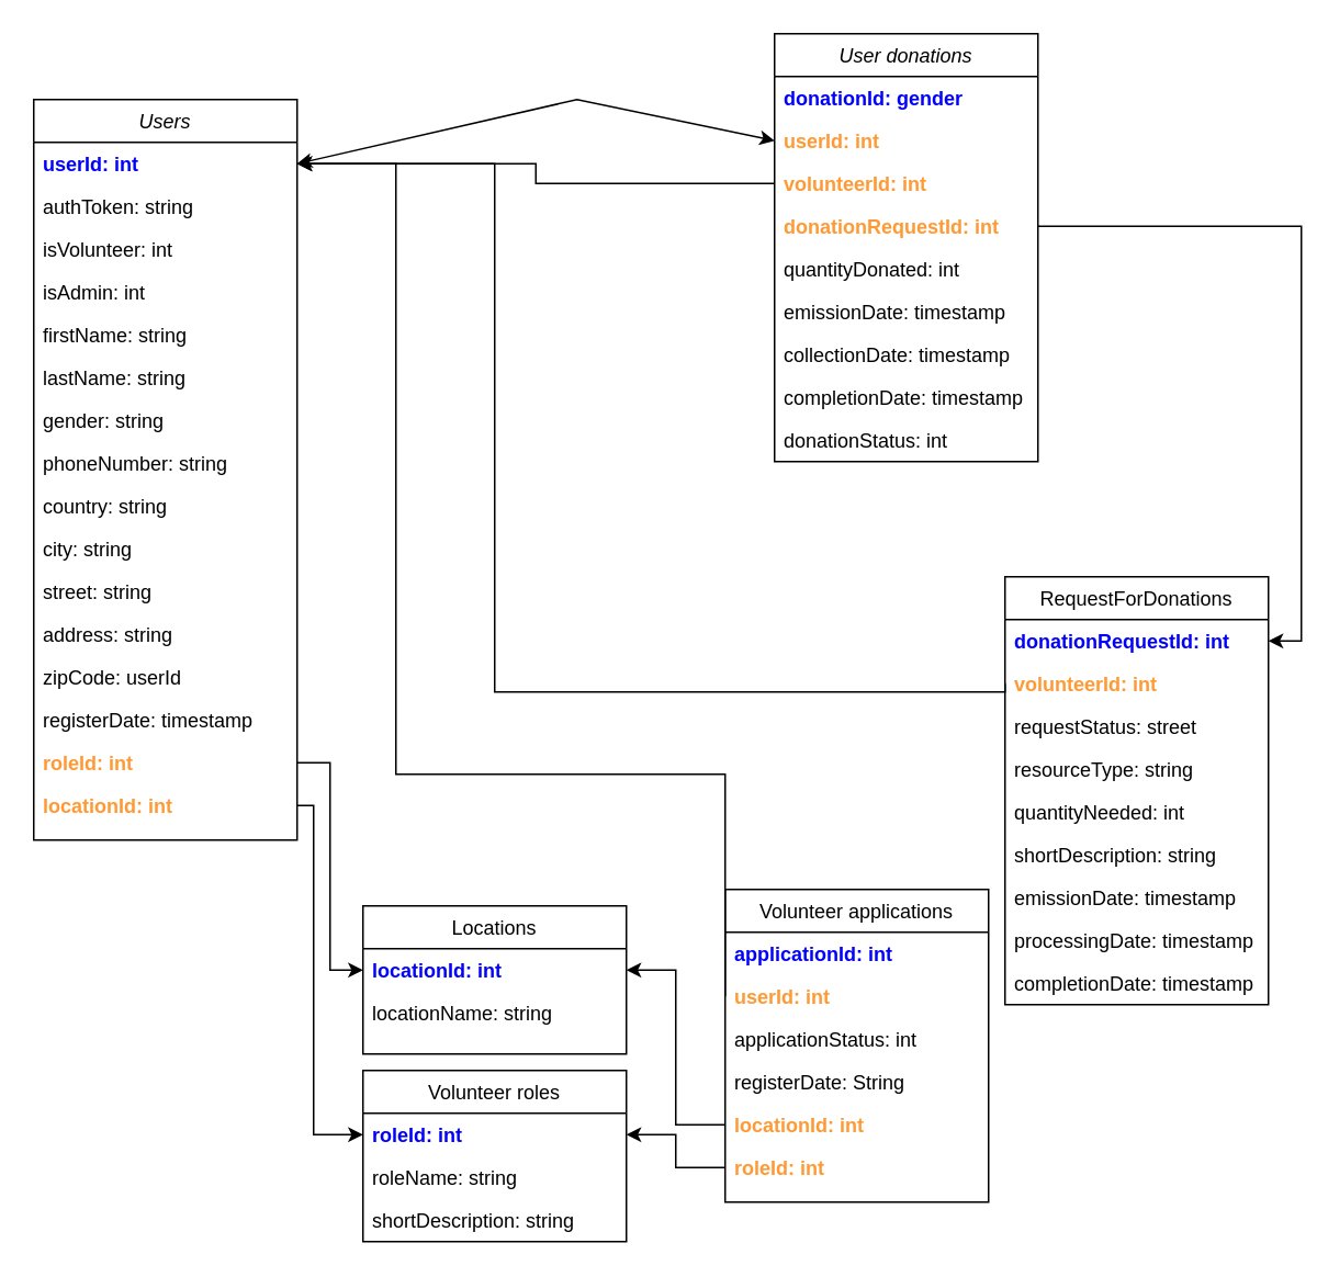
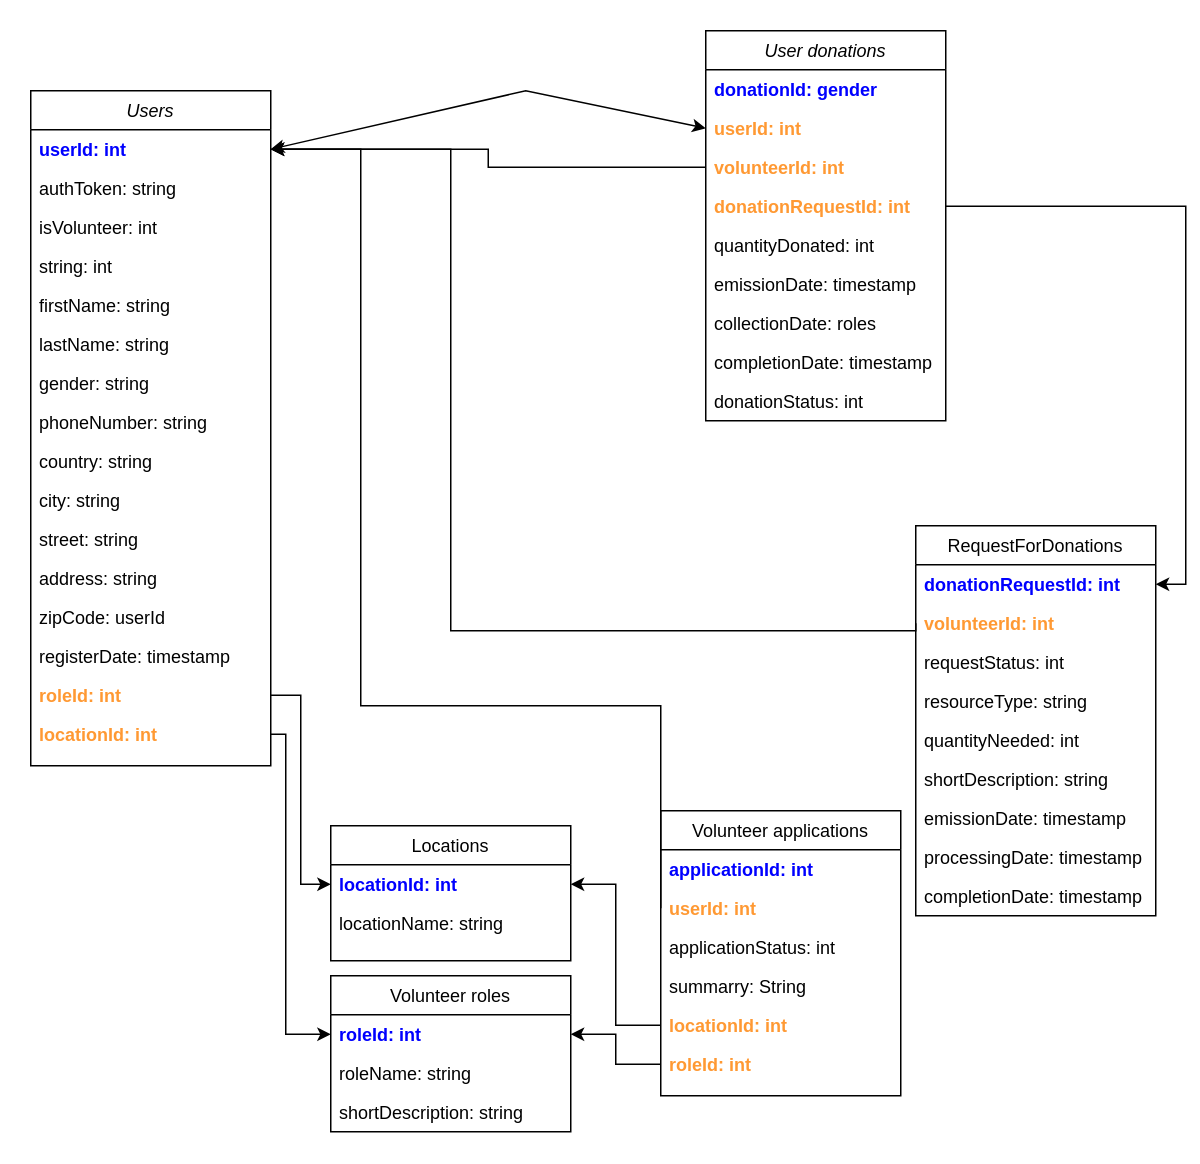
  <mxCell id="0" />
  <mxCell id="1" parent="0" />
  <mxCell id="2" value="Users" style="swimlane;fontStyle=2;align=center;verticalAlign=top;childLayout=stackLayout;horizontal=1;startSize=26;horizontalStack=0;resizeParent=1;resizeLast=0;collapsible=1;marginBottom=0;rounded=0;shadow=0;strokeWidth=1;" parent="1" vertex="1"><mxGeometry x="20" y="60" width="160" height="450" as="geometry"><mxRectangle x="230" y="140" width="160" height="26" as="alternateBounds" /></mxGeometry></mxCell>
  <mxCell id="3" value="userId: int" style="text;align=left;verticalAlign=top;spacingLeft=4;spacingRight=4;overflow=hidden;rotatable=0;points=[[0,0.5],[1,0.5]];portConstraint=eastwest;fontColor=#0000FF;fontStyle=1" parent="2" vertex="1"><mxGeometry y="26" width="160" height="26" as="geometry" /></mxCell>
  <mxCell id="4" value="authToken: string" style="text;align=left;verticalAlign=top;spacingLeft=4;spacingRight=4;overflow=hidden;rotatable=0;points=[[0,0.5],[1,0.5]];portConstraint=eastwest;rounded=0;shadow=0;html=0;" parent="2" vertex="1"><mxGeometry y="52" width="160" height="26" as="geometry" /></mxCell>
  <mxCell id="5" value="isVolunteer: int" style="text;align=left;verticalAlign=top;spacingLeft=4;spacingRight=4;overflow=hidden;rotatable=0;points=[[0,0.5],[1,0.5]];portConstraint=eastwest;rounded=0;shadow=0;html=0;" parent="2" vertex="1"><mxGeometry y="78" width="160" height="26" as="geometry" /></mxCell>
- <mxCell id="6" value="isAdmin: int" style="text;align=left;verticalAlign=top;spacingLeft=4;spacingRight=4;overflow=hidden;rotatable=0;points=[[0,0.5],[1,0.5]];portConstraint=eastwest;" vertex="1" parent="2"><mxGeometry y="104" width="160" height="26" as="geometry" /></mxCell>
+ <mxCell id="6" value="string: int" style="text;align=left;verticalAlign=top;spacingLeft=4;spacingRight=4;overflow=hidden;rotatable=0;points=[[0,0.5],[1,0.5]];portConstraint=eastwest;" vertex="1" parent="2"><mxGeometry y="104" width="160" height="26" as="geometry" /></mxCell>
  <mxCell id="7" value="firstName: string" style="text;align=left;verticalAlign=top;spacingLeft=4;spacingRight=4;overflow=hidden;rotatable=0;points=[[0,0.5],[1,0.5]];portConstraint=eastwest;" vertex="1" parent="2"><mxGeometry y="130" width="160" height="26" as="geometry" /></mxCell>
  <mxCell id="8" value="lastName: string" style="text;align=left;verticalAlign=top;spacingLeft=4;spacingRight=4;overflow=hidden;rotatable=0;points=[[0,0.5],[1,0.5]];portConstraint=eastwest;rounded=0;shadow=0;html=0;" vertex="1" parent="2"><mxGeometry y="156" width="160" height="26" as="geometry" /></mxCell>
  <mxCell id="9" value="gender: string" style="text;align=left;verticalAlign=top;spacingLeft=4;spacingRight=4;overflow=hidden;rotatable=0;points=[[0,0.5],[1,0.5]];portConstraint=eastwest;" vertex="1" parent="2"><mxGeometry y="182" width="160" height="26" as="geometry" /></mxCell>
  <mxCell id="10" value="phoneNumber: string" style="text;align=left;verticalAlign=top;spacingLeft=4;spacingRight=4;overflow=hidden;rotatable=0;points=[[0,0.5],[1,0.5]];portConstraint=eastwest;rounded=0;shadow=0;html=0;" vertex="1" parent="2"><mxGeometry y="208" width="160" height="26" as="geometry" /></mxCell>
  <mxCell id="11" value="country: string" style="text;align=left;verticalAlign=top;spacingLeft=4;spacingRight=4;overflow=hidden;rotatable=0;points=[[0,0.5],[1,0.5]];portConstraint=eastwest;" vertex="1" parent="2"><mxGeometry y="234" width="160" height="26" as="geometry" /></mxCell>
  <mxCell id="12" value="city: string" style="text;align=left;verticalAlign=top;spacingLeft=4;spacingRight=4;overflow=hidden;rotatable=0;points=[[0,0.5],[1,0.5]];portConstraint=eastwest;rounded=0;shadow=0;html=0;" vertex="1" parent="2"><mxGeometry y="260" width="160" height="26" as="geometry" /></mxCell>
  <mxCell id="13" value="street: string" style="text;align=left;verticalAlign=top;spacingLeft=4;spacingRight=4;overflow=hidden;rotatable=0;points=[[0,0.5],[1,0.5]];portConstraint=eastwest;" vertex="1" parent="2"><mxGeometry y="286" width="160" height="26" as="geometry" /></mxCell>
  <mxCell id="14" value="address: string" style="text;align=left;verticalAlign=top;spacingLeft=4;spacingRight=4;overflow=hidden;rotatable=0;points=[[0,0.5],[1,0.5]];portConstraint=eastwest;rounded=0;shadow=0;html=0;" vertex="1" parent="2"><mxGeometry y="312" width="160" height="26" as="geometry" /></mxCell>
  <mxCell id="15" value="zipCode: userId" style="text;align=left;verticalAlign=top;spacingLeft=4;spacingRight=4;overflow=hidden;rotatable=0;points=[[0,0.5],[1,0.5]];portConstraint=eastwest;rounded=0;shadow=0;html=0;" vertex="1" parent="2"><mxGeometry y="338" width="160" height="26" as="geometry" /></mxCell>
  <mxCell id="16" value="registerDate: timestamp" style="text;align=left;verticalAlign=top;spacingLeft=4;spacingRight=4;overflow=hidden;rotatable=0;points=[[0,0.5],[1,0.5]];portConstraint=eastwest;rounded=0;shadow=0;html=0;" vertex="1" parent="2"><mxGeometry y="364" width="160" height="26" as="geometry" /></mxCell>
  <mxCell id="17" value="roleId: int" style="text;align=left;verticalAlign=top;spacingLeft=4;spacingRight=4;overflow=hidden;rotatable=0;points=[[0,0.5],[1,0.5]];portConstraint=eastwest;rounded=0;shadow=0;html=0;fontStyle=1;fontColor=#FF9933;" vertex="1" parent="2"><mxGeometry y="390" width="160" height="26" as="geometry" /></mxCell>
  <mxCell id="18" value="locationId: int" style="text;align=left;verticalAlign=top;spacingLeft=4;spacingRight=4;overflow=hidden;rotatable=0;points=[[0,0.5],[1,0.5]];portConstraint=eastwest;rounded=0;shadow=0;html=0;fontStyle=1;fontColor=#FF9933;" vertex="1" parent="2"><mxGeometry y="416" width="160" height="26" as="geometry" /></mxCell>
  <mxCell id="19" value="Volunteer roles" style="swimlane;fontStyle=0;align=center;verticalAlign=top;childLayout=stackLayout;horizontal=1;startSize=26;horizontalStack=0;resizeParent=1;resizeLast=0;collapsible=1;marginBottom=0;rounded=0;shadow=0;strokeWidth=1;" parent="1" vertex="1"><mxGeometry x="220" y="650" width="160" height="104" as="geometry"><mxRectangle x="130" y="380" width="160" height="26" as="alternateBounds" /></mxGeometry></mxCell>
  <mxCell id="20" value="roleId: int" style="text;align=left;verticalAlign=top;spacingLeft=4;spacingRight=4;overflow=hidden;rotatable=0;points=[[0,0.5],[1,0.5]];portConstraint=eastwest;fontColor=#0000FF;fontStyle=1" parent="19" vertex="1"><mxGeometry y="26" width="160" height="26" as="geometry" /></mxCell>
  <mxCell id="21" value="roleName: string" style="text;align=left;verticalAlign=top;spacingLeft=4;spacingRight=4;overflow=hidden;rotatable=0;points=[[0,0.5],[1,0.5]];portConstraint=eastwest;" vertex="1" parent="19"><mxGeometry y="52" width="160" height="26" as="geometry" /></mxCell>
  <mxCell id="22" value="shortDescription: string" style="text;align=left;verticalAlign=top;spacingLeft=4;spacingRight=4;overflow=hidden;rotatable=0;points=[[0,0.5],[1,0.5]];portConstraint=eastwest;" vertex="1" parent="19"><mxGeometry y="78" width="160" height="26" as="geometry" /></mxCell>
  <mxCell id="23" value="Locations" style="swimlane;fontStyle=0;align=center;verticalAlign=top;childLayout=stackLayout;horizontal=1;startSize=26;horizontalStack=0;resizeParent=1;resizeLast=0;collapsible=1;marginBottom=0;rounded=0;shadow=0;strokeWidth=1;" parent="1" vertex="1"><mxGeometry x="220" y="550" width="160" height="90" as="geometry"><mxRectangle x="550" y="140" width="160" height="26" as="alternateBounds" /></mxGeometry></mxCell>
  <mxCell id="24" value="locationId: int" style="text;align=left;verticalAlign=top;spacingLeft=4;spacingRight=4;overflow=hidden;rotatable=0;points=[[0,0.5],[1,0.5]];portConstraint=eastwest;fontColor=#0000FF;fontStyle=1" parent="23" vertex="1"><mxGeometry y="26" width="160" height="26" as="geometry" /></mxCell>
  <mxCell id="25" value="locationName: string" style="text;align=left;verticalAlign=top;spacingLeft=4;spacingRight=4;overflow=hidden;rotatable=0;points=[[0,0.5],[1,0.5]];portConstraint=eastwest;" vertex="1" parent="23"><mxGeometry y="52" width="160" height="26" as="geometry" /></mxCell>
  <mxCell id="26" value="RequestForDonations" style="swimlane;fontStyle=0;align=center;verticalAlign=top;childLayout=stackLayout;horizontal=1;startSize=26;horizontalStack=0;resizeParent=1;resizeLast=0;collapsible=1;marginBottom=0;rounded=0;shadow=0;strokeWidth=1;" vertex="1" parent="1"><mxGeometry x="610" y="350" width="160" height="260" as="geometry"><mxRectangle x="550" y="140" width="160" height="26" as="alternateBounds" /></mxGeometry></mxCell>
  <mxCell id="27" value="donationRequestId: int" style="text;align=left;verticalAlign=top;spacingLeft=4;spacingRight=4;overflow=hidden;rotatable=0;points=[[0,0.5],[1,0.5]];portConstraint=eastwest;fontColor=#0000FF;fontStyle=1" vertex="1" parent="26"><mxGeometry y="26" width="160" height="26" as="geometry" /></mxCell>
  <mxCell id="28" value="volunteerId: int" style="text;align=left;verticalAlign=top;spacingLeft=4;spacingRight=4;overflow=hidden;rotatable=0;points=[[0,0.5],[1,0.5]];portConstraint=eastwest;rounded=0;shadow=0;html=0;fontStyle=1;fontColor=#FF9933;" vertex="1" parent="26"><mxGeometry y="52" width="160" height="26" as="geometry" /></mxCell>
- <mxCell id="29" value="requestStatus: street" style="text;align=left;verticalAlign=top;spacingLeft=4;spacingRight=4;overflow=hidden;rotatable=0;points=[[0,0.5],[1,0.5]];portConstraint=eastwest;rounded=0;shadow=0;html=0;" vertex="1" parent="26"><mxGeometry y="78" width="160" height="26" as="geometry" /></mxCell>
+ <mxCell id="29" value="requestStatus: int" style="text;align=left;verticalAlign=top;spacingLeft=4;spacingRight=4;overflow=hidden;rotatable=0;points=[[0,0.5],[1,0.5]];portConstraint=eastwest;rounded=0;shadow=0;html=0;" vertex="1" parent="26"><mxGeometry y="78" width="160" height="26" as="geometry" /></mxCell>
  <mxCell id="30" value="resourceType: string" style="text;align=left;verticalAlign=top;spacingLeft=4;spacingRight=4;overflow=hidden;rotatable=0;points=[[0,0.5],[1,0.5]];portConstraint=eastwest;rounded=0;shadow=0;html=0;" vertex="1" parent="26"><mxGeometry y="104" width="160" height="26" as="geometry" /></mxCell>
  <mxCell id="31" value="quantityNeeded: int" style="text;align=left;verticalAlign=top;spacingLeft=4;spacingRight=4;overflow=hidden;rotatable=0;points=[[0,0.5],[1,0.5]];portConstraint=eastwest;rounded=0;shadow=0;html=0;" vertex="1" parent="26"><mxGeometry y="130" width="160" height="26" as="geometry" /></mxCell>
  <mxCell id="32" value="shortDescription: string" style="text;align=left;verticalAlign=top;spacingLeft=4;spacingRight=4;overflow=hidden;rotatable=0;points=[[0,0.5],[1,0.5]];portConstraint=eastwest;rounded=0;shadow=0;html=0;" vertex="1" parent="26"><mxGeometry y="156" width="160" height="26" as="geometry" /></mxCell>
  <mxCell id="33" value="emissionDate: timestamp" style="text;align=left;verticalAlign=top;spacingLeft=4;spacingRight=4;overflow=hidden;rotatable=0;points=[[0,0.5],[1,0.5]];portConstraint=eastwest;rounded=0;shadow=0;html=0;" vertex="1" parent="26"><mxGeometry y="182" width="160" height="26" as="geometry" /></mxCell>
  <mxCell id="34" value="processingDate: timestamp" style="text;align=left;verticalAlign=top;spacingLeft=4;spacingRight=4;overflow=hidden;rotatable=0;points=[[0,0.5],[1,0.5]];portConstraint=eastwest;rounded=0;shadow=0;html=0;" vertex="1" parent="26"><mxGeometry y="208" width="160" height="26" as="geometry" /></mxCell>
  <mxCell id="35" value="completionDate: timestamp" style="text;align=left;verticalAlign=top;spacingLeft=4;spacingRight=4;overflow=hidden;rotatable=0;points=[[0,0.5],[1,0.5]];portConstraint=eastwest;rounded=0;shadow=0;html=0;" vertex="1" parent="26"><mxGeometry y="234" width="160" height="26" as="geometry" /></mxCell>
  <mxCell id="36" value="Volunteer applications" style="swimlane;fontStyle=0;align=center;verticalAlign=top;childLayout=stackLayout;horizontal=1;startSize=26;horizontalStack=0;resizeParent=1;resizeLast=0;collapsible=1;marginBottom=0;rounded=0;shadow=0;strokeWidth=1;" vertex="1" parent="1"><mxGeometry x="440" y="540" width="160" height="190" as="geometry"><mxRectangle x="550" y="140" width="160" height="26" as="alternateBounds" /></mxGeometry></mxCell>
  <mxCell id="37" value="applicationId: int" style="text;align=left;verticalAlign=top;spacingLeft=4;spacingRight=4;overflow=hidden;rotatable=0;points=[[0,0.5],[1,0.5]];portConstraint=eastwest;fontColor=#0000FF;fontStyle=1" vertex="1" parent="36"><mxGeometry y="26" width="160" height="26" as="geometry" /></mxCell>
  <mxCell id="38" value="userId: int" style="text;align=left;verticalAlign=top;spacingLeft=4;spacingRight=4;overflow=hidden;rotatable=0;points=[[0,0.5],[1,0.5]];portConstraint=eastwest;rounded=0;shadow=0;html=0;fontStyle=1;fontColor=#FF9933;" vertex="1" parent="36"><mxGeometry y="52" width="160" height="26" as="geometry" /></mxCell>
  <mxCell id="39" value="applicationStatus: int" style="text;align=left;verticalAlign=top;spacingLeft=4;spacingRight=4;overflow=hidden;rotatable=0;points=[[0,0.5],[1,0.5]];portConstraint=eastwest;rounded=0;shadow=0;html=0;" vertex="1" parent="36"><mxGeometry y="78" width="160" height="26" as="geometry" /></mxCell>
- <mxCell id="40" value="registerDate: String" style="text;align=left;verticalAlign=top;spacingLeft=4;spacingRight=4;overflow=hidden;rotatable=0;points=[[0,0.5],[1,0.5]];portConstraint=eastwest;rounded=0;shadow=0;html=0;" vertex="1" parent="36"><mxGeometry y="104" width="160" height="26" as="geometry" /></mxCell>
+ <mxCell id="40" value="summarry: String" style="text;align=left;verticalAlign=top;spacingLeft=4;spacingRight=4;overflow=hidden;rotatable=0;points=[[0,0.5],[1,0.5]];portConstraint=eastwest;rounded=0;shadow=0;html=0;" vertex="1" parent="36"><mxGeometry y="104" width="160" height="26" as="geometry" /></mxCell>
  <mxCell id="41" value="locationId: int" style="text;align=left;verticalAlign=top;spacingLeft=4;spacingRight=4;overflow=hidden;rotatable=0;points=[[0,0.5],[1,0.5]];portConstraint=eastwest;rounded=0;shadow=0;html=0;fontStyle=1;fontColor=#FF9933;" vertex="1" parent="36"><mxGeometry y="130" width="160" height="26" as="geometry" /></mxCell>
  <mxCell id="42" value="roleId: int" style="text;align=left;verticalAlign=top;spacingLeft=4;spacingRight=4;overflow=hidden;rotatable=0;points=[[0,0.5],[1,0.5]];portConstraint=eastwest;rounded=0;shadow=0;html=0;fontColor=#FF9933;fontStyle=1" vertex="1" parent="36"><mxGeometry y="156" width="160" height="26" as="geometry" /></mxCell>
  <mxCell id="43" value="User donations" style="swimlane;fontStyle=2;align=center;verticalAlign=top;childLayout=stackLayout;horizontal=1;startSize=26;horizontalStack=0;resizeParent=1;resizeLast=0;collapsible=1;marginBottom=0;rounded=0;shadow=0;strokeWidth=1;" vertex="1" parent="1"><mxGeometry x="470" y="20" width="160" height="260" as="geometry"><mxRectangle x="230" y="140" width="160" height="26" as="alternateBounds" /></mxGeometry></mxCell>
  <mxCell id="44" value="donationId: gender" style="text;align=left;verticalAlign=top;spacingLeft=4;spacingRight=4;overflow=hidden;rotatable=0;points=[[0,0.5],[1,0.5]];portConstraint=eastwest;fontColor=#0000FF;fontStyle=1" vertex="1" parent="43"><mxGeometry y="26" width="160" height="26" as="geometry" /></mxCell>
  <mxCell id="45" value="userId: int" style="text;align=left;verticalAlign=top;spacingLeft=4;spacingRight=4;overflow=hidden;rotatable=0;points=[[0,0.5],[1,0.5]];portConstraint=eastwest;rounded=0;shadow=0;html=0;fontStyle=1;fontColor=#FF9933;" vertex="1" parent="43"><mxGeometry y="52" width="160" height="26" as="geometry" /></mxCell>
  <mxCell id="46" value="volunteerId: int" style="text;align=left;verticalAlign=top;spacingLeft=4;spacingRight=4;overflow=hidden;rotatable=0;points=[[0,0.5],[1,0.5]];portConstraint=eastwest;rounded=0;shadow=0;html=0;fontStyle=1;fontColor=#FF9933;" vertex="1" parent="43"><mxGeometry y="78" width="160" height="26" as="geometry" /></mxCell>
  <mxCell id="47" value="donationRequestId: int" style="text;align=left;verticalAlign=top;spacingLeft=4;spacingRight=4;overflow=hidden;rotatable=0;points=[[0,0.5],[1,0.5]];portConstraint=eastwest;fontStyle=1;fontColor=#FF9933;" vertex="1" parent="43"><mxGeometry y="104" width="160" height="26" as="geometry" /></mxCell>
  <mxCell id="48" value="quantityDonated: int" style="text;align=left;verticalAlign=top;spacingLeft=4;spacingRight=4;overflow=hidden;rotatable=0;points=[[0,0.5],[1,0.5]];portConstraint=eastwest;" vertex="1" parent="43"><mxGeometry y="130" width="160" height="26" as="geometry" /></mxCell>
  <mxCell id="49" value="emissionDate: timestamp" style="text;align=left;verticalAlign=top;spacingLeft=4;spacingRight=4;overflow=hidden;rotatable=0;points=[[0,0.5],[1,0.5]];portConstraint=eastwest;rounded=0;shadow=0;html=0;" vertex="1" parent="43"><mxGeometry y="156" width="160" height="26" as="geometry" /></mxCell>
- <mxCell id="50" value="collectionDate: timestamp" style="text;align=left;verticalAlign=top;spacingLeft=4;spacingRight=4;overflow=hidden;rotatable=0;points=[[0,0.5],[1,0.5]];portConstraint=eastwest;" vertex="1" parent="43"><mxGeometry y="182" width="160" height="26" as="geometry" /></mxCell>
+ <mxCell id="50" value="collectionDate: roles" style="text;align=left;verticalAlign=top;spacingLeft=4;spacingRight=4;overflow=hidden;rotatable=0;points=[[0,0.5],[1,0.5]];portConstraint=eastwest;" vertex="1" parent="43"><mxGeometry y="182" width="160" height="26" as="geometry" /></mxCell>
  <mxCell id="51" value="completionDate: timestamp" style="text;align=left;verticalAlign=top;spacingLeft=4;spacingRight=4;overflow=hidden;rotatable=0;points=[[0,0.5],[1,0.5]];portConstraint=eastwest;rounded=0;shadow=0;html=0;" vertex="1" parent="43"><mxGeometry y="208" width="160" height="26" as="geometry" /></mxCell>
  <mxCell id="52" value="donationStatus: int" style="text;align=left;verticalAlign=top;spacingLeft=4;spacingRight=4;overflow=hidden;rotatable=0;points=[[0,0.5],[1,0.5]];portConstraint=eastwest;" vertex="1" parent="43"><mxGeometry y="234" width="160" height="26" as="geometry" /></mxCell>
  <mxCell id="53" value="" style="endArrow=classic;startArrow=classic;html=1;rounded=0;fontColor=#FF9933;exitX=1;exitY=0.5;exitDx=0;exitDy=0;entryX=0;entryY=0.5;entryDx=0;entryDy=0;" edge="1" parent="1" source="3" target="45"><mxGeometry width="50" height="50" relative="1" as="geometry"><mxPoint x="390" y="430" as="sourcePoint" /><mxPoint x="340" y="310" as="targetPoint" /><Array as="points"><mxPoint x="350" y="60" /></Array></mxGeometry></mxCell>
  <mxCell id="54" style="edgeStyle=orthogonalEdgeStyle;rounded=0;orthogonalLoop=1;jettySize=auto;html=1;exitX=1;exitY=0.5;exitDx=0;exitDy=0;entryX=0;entryY=0.5;entryDx=0;entryDy=0;fontColor=#FF9933;" edge="1" parent="1" source="17" target="24"><mxGeometry relative="1" as="geometry" /></mxCell>
  <mxCell id="55" style="edgeStyle=orthogonalEdgeStyle;rounded=0;orthogonalLoop=1;jettySize=auto;html=1;exitX=1;exitY=0.5;exitDx=0;exitDy=0;entryX=0;entryY=0.5;entryDx=0;entryDy=0;fontColor=#FF9933;" edge="1" parent="1" source="18" target="20"><mxGeometry relative="1" as="geometry"><Array as="points"><mxPoint x="190" y="489" /><mxPoint x="190" y="689" /></Array></mxGeometry></mxCell>
  <mxCell id="56" style="edgeStyle=orthogonalEdgeStyle;rounded=0;orthogonalLoop=1;jettySize=auto;html=1;exitX=0;exitY=0.5;exitDx=0;exitDy=0;entryX=1;entryY=0.5;entryDx=0;entryDy=0;fontColor=#FF9933;" edge="1" parent="1" source="38" target="3"><mxGeometry relative="1" as="geometry"><Array as="points"><mxPoint x="440" y="470" /><mxPoint x="240" y="470" /><mxPoint x="240" y="99" /></Array></mxGeometry></mxCell>
  <mxCell id="57" style="edgeStyle=orthogonalEdgeStyle;rounded=0;orthogonalLoop=1;jettySize=auto;html=1;exitX=0;exitY=0.5;exitDx=0;exitDy=0;entryX=1;entryY=0.5;entryDx=0;entryDy=0;fontColor=#FF9933;" edge="1" parent="1" source="28" target="3"><mxGeometry relative="1" as="geometry"><Array as="points"><mxPoint x="610" y="420" /><mxPoint x="300" y="420" /><mxPoint x="300" y="99" /></Array></mxGeometry></mxCell>
  <mxCell id="58" style="edgeStyle=orthogonalEdgeStyle;rounded=0;orthogonalLoop=1;jettySize=auto;html=1;exitX=1;exitY=0.5;exitDx=0;exitDy=0;entryX=1;entryY=0.5;entryDx=0;entryDy=0;fontColor=#FF9933;" edge="1" parent="1" source="47" target="27"><mxGeometry relative="1" as="geometry" /></mxCell>
  <mxCell id="59" style="edgeStyle=orthogonalEdgeStyle;rounded=0;orthogonalLoop=1;jettySize=auto;html=1;entryX=1;entryY=0.5;entryDx=0;entryDy=0;fontColor=#FF9933;" edge="1" parent="1" source="41" target="24"><mxGeometry relative="1" as="geometry" /></mxCell>
  <mxCell id="60" style="edgeStyle=orthogonalEdgeStyle;rounded=0;orthogonalLoop=1;jettySize=auto;html=1;fontColor=#FF9933;" edge="1" parent="1" source="42" target="20"><mxGeometry relative="1" as="geometry" /></mxCell>
  <mxCell id="61" style="edgeStyle=orthogonalEdgeStyle;rounded=0;orthogonalLoop=1;jettySize=auto;html=1;entryX=1;entryY=0.5;entryDx=0;entryDy=0;fontColor=#FF9933;" edge="1" parent="1" source="46" target="3"><mxGeometry relative="1" as="geometry" /></mxCell>
